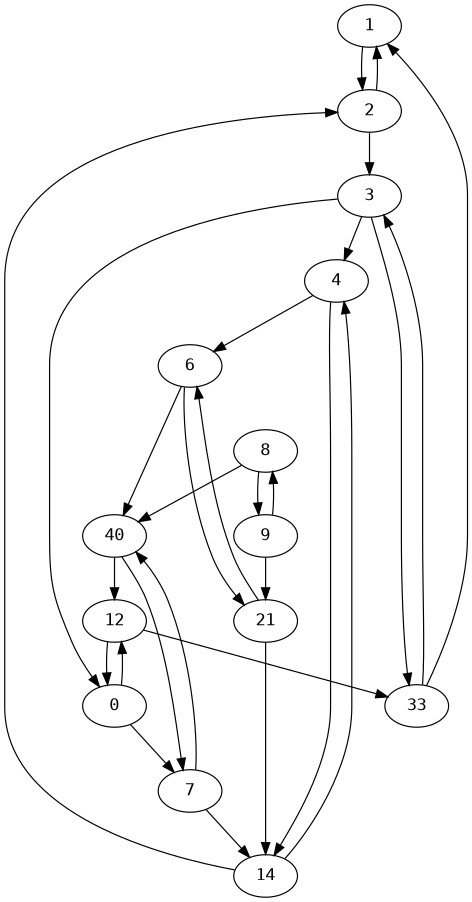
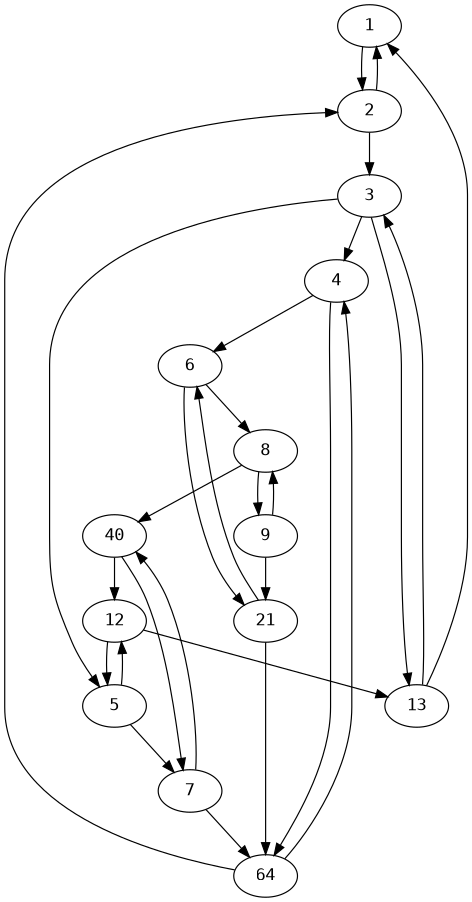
  digraph {
    fontname="DejaVu Sans Mono"
    node [fontname="DejaVu Sans Mono"]
    edge [fontname="DejaVu Sans Mono"]
    1
    2
    3
    4
    6
-   14
-   5 [label=0]
-   13 [label=33]
+   14 [label=64]
+   5
+   13
    7
    12
    8
    n12 [label=21]
    n13 [label=40]
    9
    1 -> 2
    2 -> 1
    2 -> 3
    3 -> 4
    3 -> 5
    3 -> 13
    4 -> 6
    4 -> 14
-   6 -> n13
+   6 -> 8
    6 -> n12
    14 -> 2
    14 -> 4
    5 -> 7
    5 -> 12
    13 -> 1
    13 -> 3
    7 -> 14
    7 -> n13
    12 -> 5
    12 -> 13
    8 -> n13
    8 -> 9
    n12 -> 6
    n12 -> 14
    n13 -> 7
    n13 -> 12
    9 -> 8
    9 -> n12
  }
